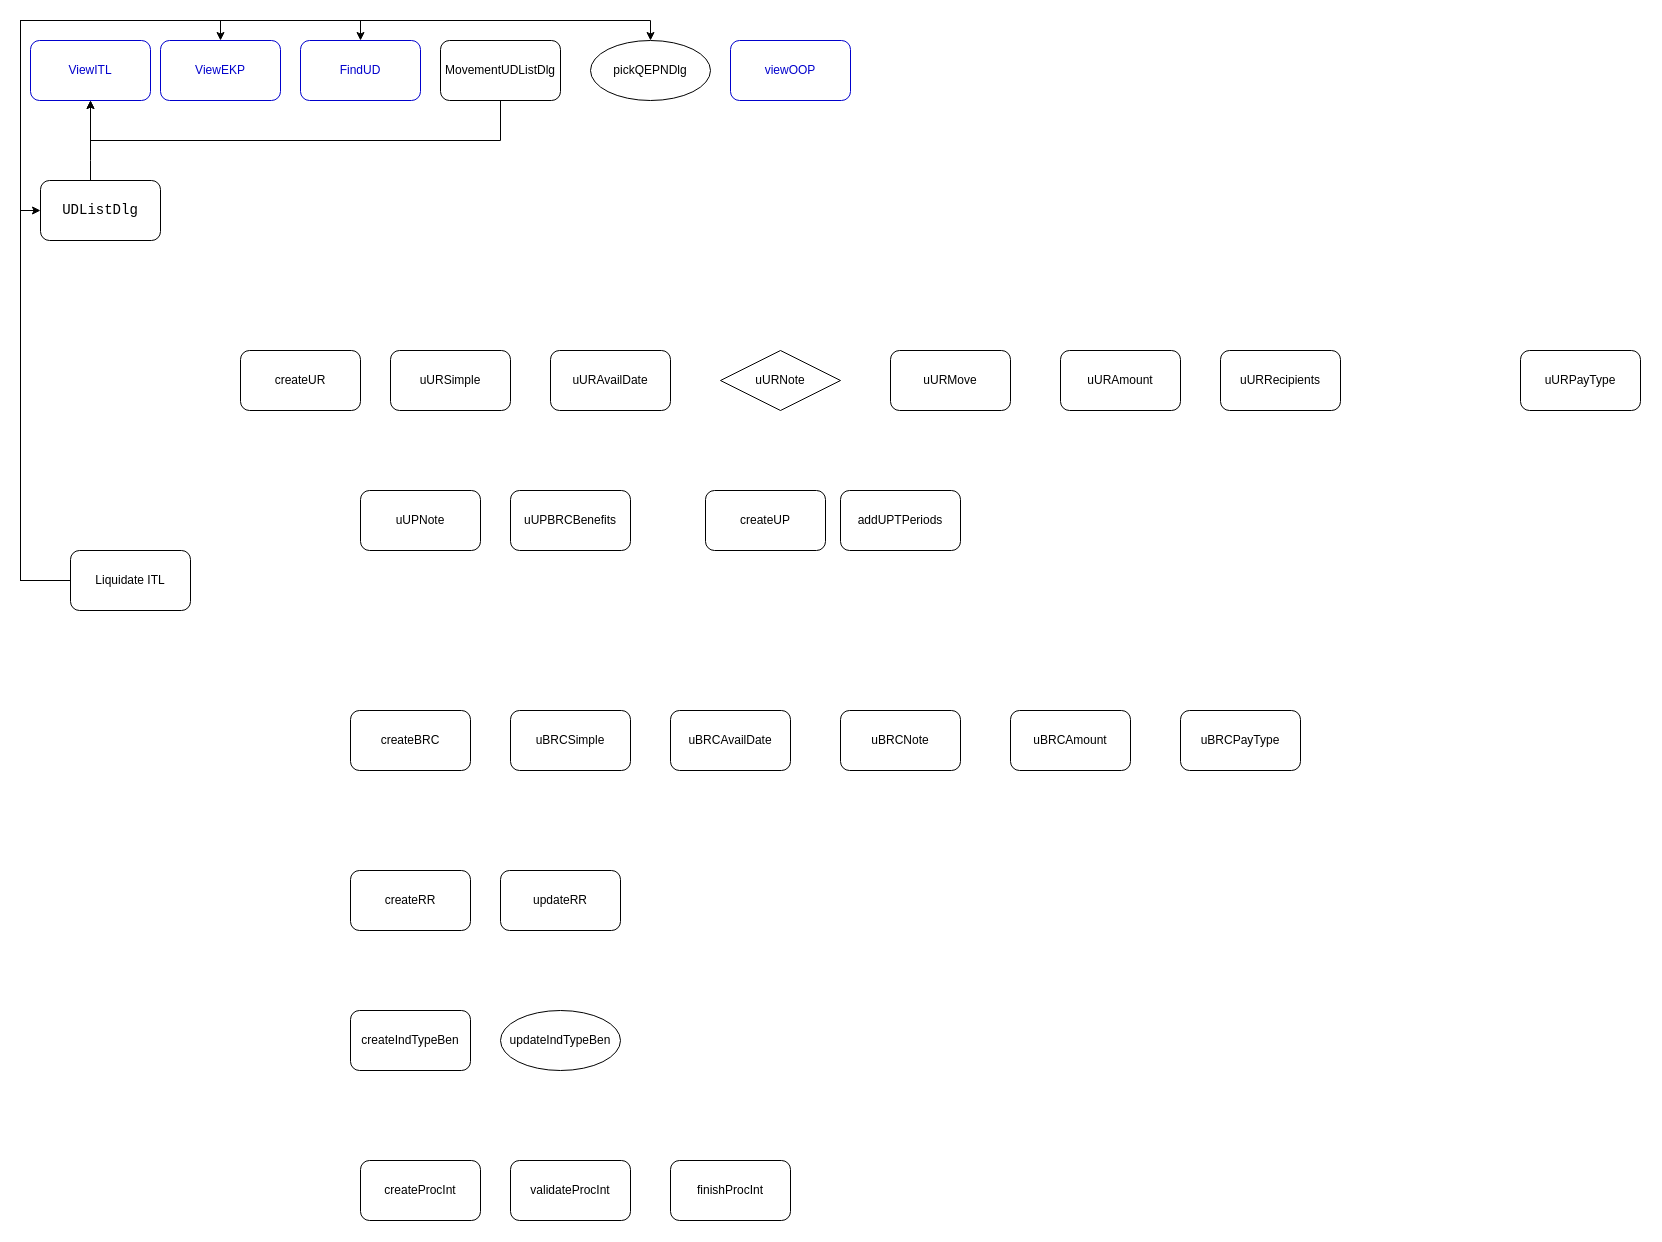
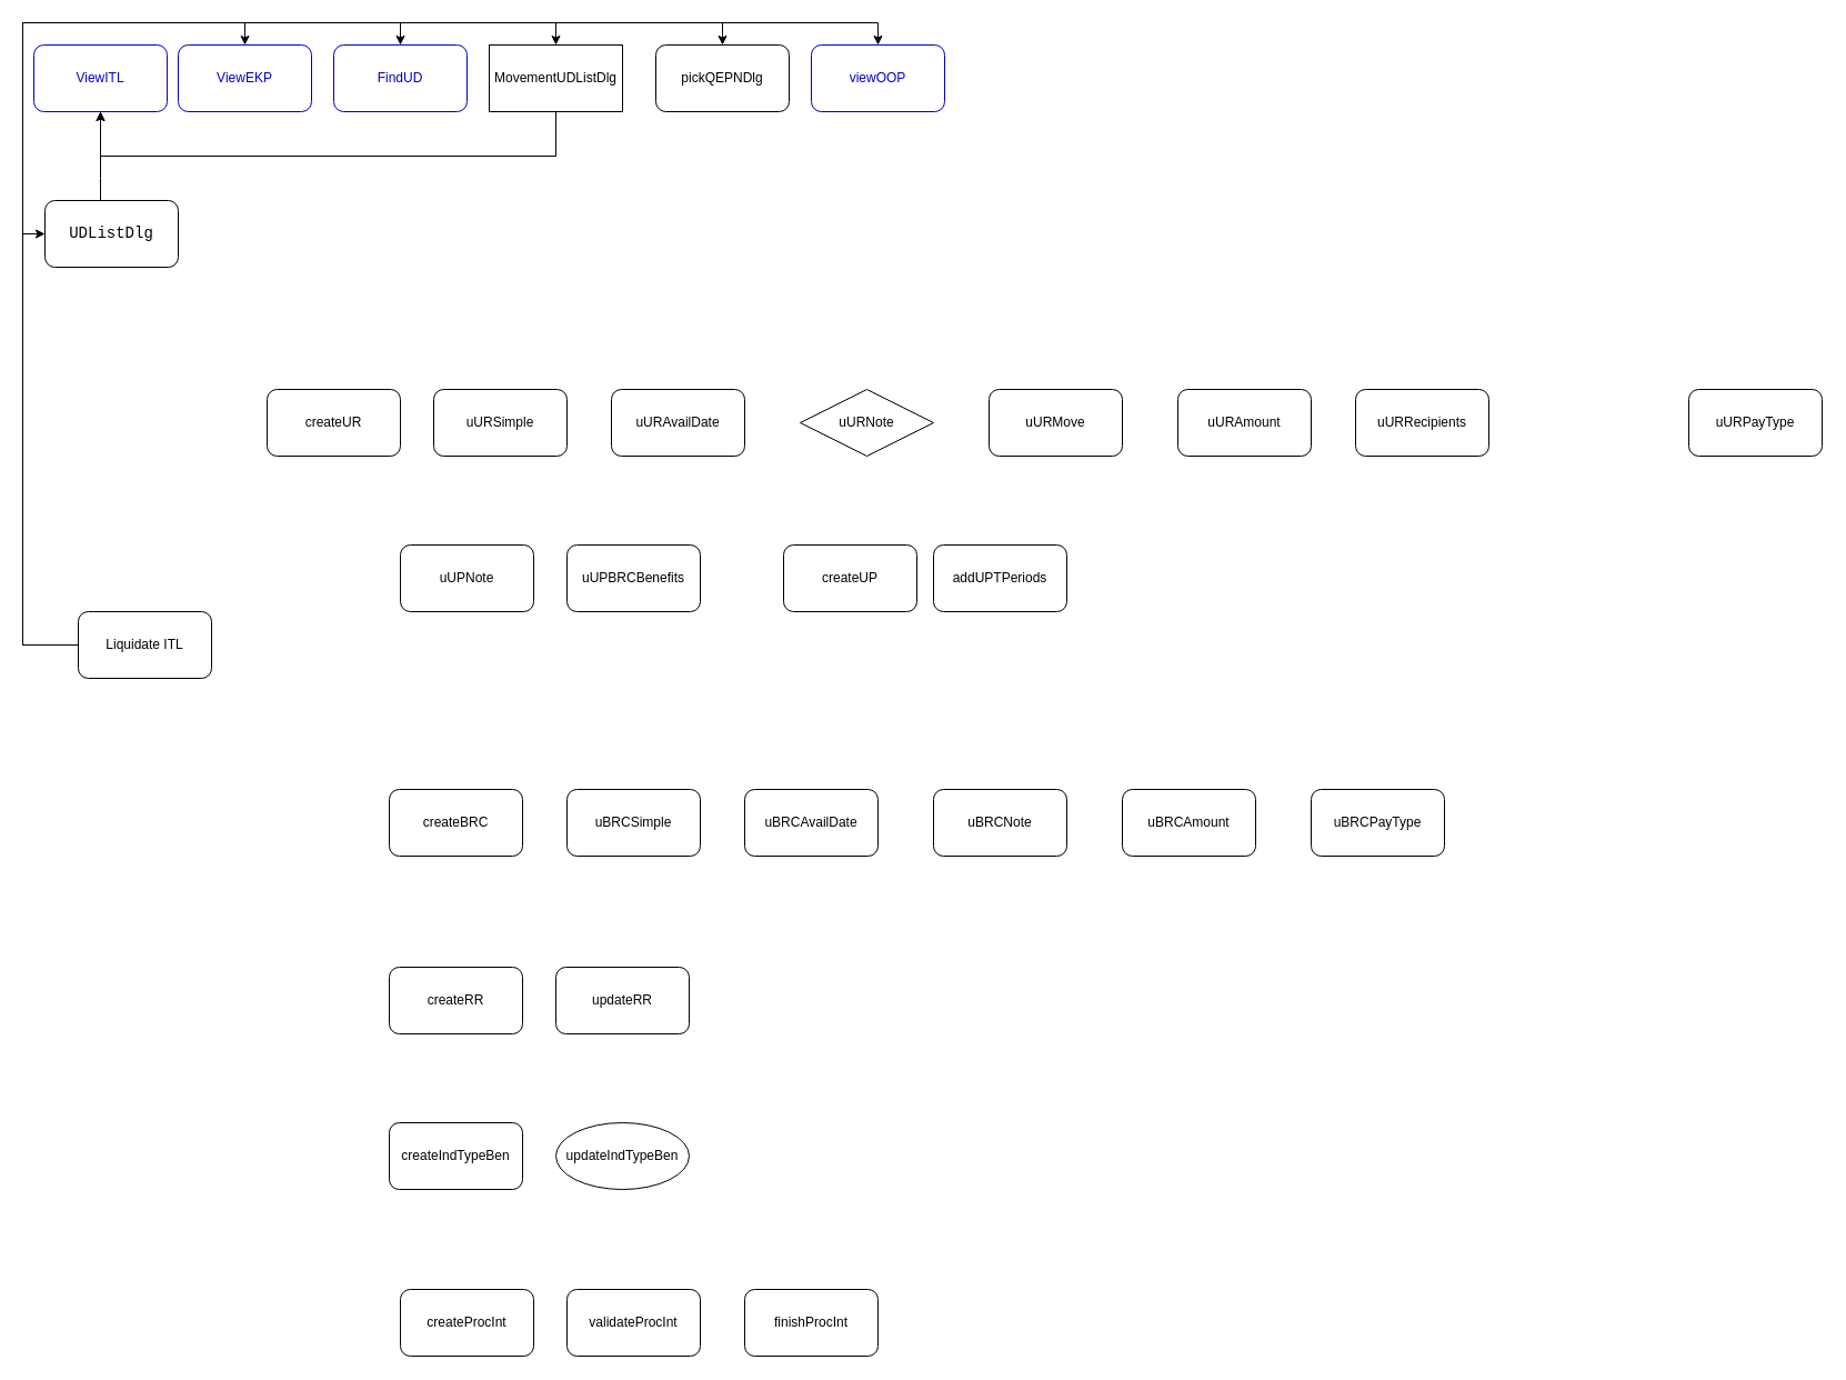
  <mxCell id="0" style=";html=1;" />
  <mxCell id="1" style=";html=1;" parent="0" />
  <mxCell id="2" style="edgeStyle=orthogonalEdgeStyle;rounded=0;orthogonalLoop=1;jettySize=auto;html=1;exitX=0;exitY=0.5;exitDx=0;exitDy=0;entryX=1;entryY=0.5;entryDx=0;entryDy=0;fontColor=#000000;" edge="1" parent="1" source="8" target="10"><mxGeometry relative="1" as="geometry"><Array as="points"><mxPoint x="20" y="580" /><mxPoint x="20" y="210" /></Array></mxGeometry></mxCell>
  <mxCell id="3" style="edgeStyle=orthogonalEdgeStyle;rounded=0;orthogonalLoop=1;jettySize=auto;html=1;entryX=0.5;entryY=0;entryDx=0;entryDy=0;fontColor=#000000;" edge="1" parent="1" source="8" target="14"><mxGeometry relative="1" as="geometry"><Array as="points"><mxPoint x="20" y="580" /><mxPoint x="20" y="20" /><mxPoint x="220" y="20" /></Array></mxGeometry></mxCell>
  <mxCell id="4" style="edgeStyle=orthogonalEdgeStyle;rounded=0;orthogonalLoop=1;jettySize=auto;html=1;entryX=0.5;entryY=0;entryDx=0;entryDy=0;fontColor=#000000;exitX=0;exitY=0.5;exitDx=0;exitDy=0;" edge="1" parent="1" source="8" target="11"><mxGeometry relative="1" as="geometry"><Array as="points"><mxPoint x="20" y="580" /><mxPoint x="20" y="20" /><mxPoint x="360" y="20" /></Array></mxGeometry></mxCell>
+ <mxCell id="5" style="edgeStyle=orthogonalEdgeStyle;rounded=0;orthogonalLoop=1;jettySize=auto;html=1;entryX=0.5;entryY=0;entryDx=0;entryDy=0;fontColor=#000000;" edge="1" parent="1" source="8" target="13"><mxGeometry relative="1" as="geometry"><Array as="points"><mxPoint x="20" y="580" /><mxPoint x="20" y="20" /><mxPoint x="500" y="20" /></Array></mxGeometry></mxCell>
  <mxCell id="6" style="edgeStyle=orthogonalEdgeStyle;rounded=0;orthogonalLoop=1;jettySize=auto;html=1;entryX=0.5;entryY=0;entryDx=0;entryDy=0;fontColor=#000000;" edge="1" parent="1" source="8" target="15"><mxGeometry relative="1" as="geometry"><Array as="points"><mxPoint x="20" y="580" /><mxPoint x="20" y="20" /><mxPoint x="650" y="20" /></Array></mxGeometry></mxCell>
+ <mxCell id="7" style="edgeStyle=orthogonalEdgeStyle;rounded=0;orthogonalLoop=1;jettySize=auto;html=1;entryX=0.5;entryY=0;entryDx=0;entryDy=0;fontColor=#0000CC;" edge="1" parent="1" source="8" target="16"><mxGeometry relative="1" as="geometry"><Array as="points"><mxPoint x="20" y="580" /><mxPoint x="20" y="20" /><mxPoint x="790" y="20" /></Array></mxGeometry></mxCell>
  <mxCell id="8" value="Liquidate ITL" style="rounded=1;whiteSpace=wrap;html=1;" vertex="1" parent="1"><mxGeometry x="70" y="550" width="120" height="60" as="geometry" /></mxCell>
  <mxCell id="9" style="edgeStyle=orthogonalEdgeStyle;rounded=0;orthogonalLoop=1;jettySize=auto;html=1;entryX=0.5;entryY=1;entryDx=0;entryDy=0;fontColor=#000000;" edge="1" parent="1" source="10" target="42"><mxGeometry relative="1" as="geometry"><Array as="points"><mxPoint x="90" y="160" /><mxPoint x="90" y="160" /></Array></mxGeometry></mxCell>
  <mxCell id="10" value="&lt;font face=&quot;Consolas, Courier New, monospace&quot;&gt;&lt;span style=&quot;font-size: 14px;&quot;&gt;UDListDlg&lt;/span&gt;&lt;/font&gt;" style="rounded=1;whiteSpace=wrap;html=1;direction=west;" vertex="1" parent="1"><mxGeometry x="40" y="180" width="120" height="60" as="geometry" /></mxCell>
  <mxCell id="11" value="FindUD" style="rounded=1;whiteSpace=wrap;html=1;fontColor=#0000CC;strokeColor=#0000CC;" vertex="1" parent="1"><mxGeometry x="300" y="40" width="120" height="60" as="geometry" /></mxCell>
  <mxCell id="12" style="edgeStyle=orthogonalEdgeStyle;rounded=0;orthogonalLoop=1;jettySize=auto;html=1;fontColor=#000000;" edge="1" parent="1" source="13"><mxGeometry relative="1" as="geometry"><mxPoint x="90" y="100" as="targetPoint" /><Array as="points"><mxPoint x="500" y="140" /><mxPoint x="90" y="140" /></Array></mxGeometry></mxCell>
- <mxCell id="13" value="MovementUDListDlg" style="rounded=1;whiteSpace=wrap;html=1;fontColor=#000000;" vertex="1" parent="1"><mxGeometry x="440" y="40" width="120" height="60" as="geometry" /></mxCell>
+ <mxCell id="13" value="MovementUDListDlg" style="whiteSpace=wrap;html=1;fontColor=#000000;rounded=0;" vertex="1" parent="1"><mxGeometry x="440" y="40" width="120" height="60" as="geometry" /></mxCell>
  <mxCell id="14" value="ViewEKP" style="rounded=1;whiteSpace=wrap;html=1;fontColor=#0000CC;strokeColor=#0000CC;" vertex="1" parent="1"><mxGeometry x="160" y="40" width="120" height="60" as="geometry" /></mxCell>
- <mxCell id="15" value="pickQEPNDlg" style="ellipse;whiteSpace=wrap;html=1;fontColor=#000000;" vertex="1" parent="1"><mxGeometry x="590" y="40" width="120" height="60" as="geometry" /></mxCell>
+ <mxCell id="15" value="pickQEPNDlg" style="rounded=1;whiteSpace=wrap;html=1;fontColor=#000000;" vertex="1" parent="1"><mxGeometry x="590" y="40" width="120" height="60" as="geometry" /></mxCell>
  <mxCell id="16" value="viewOOP" style="rounded=1;whiteSpace=wrap;html=1;fontColor=#0000CC;strokeColor=#0000CC;" vertex="1" parent="1"><mxGeometry x="730" y="40" width="120" height="60" as="geometry" /></mxCell>
  <mxCell id="17" value="createUR" style="rounded=1;whiteSpace=wrap;html=1;fontColor=#000000;" vertex="1" parent="1"><mxGeometry x="240" y="350" width="120" height="60" as="geometry" /></mxCell>
  <mxCell id="18" value="createBRC" style="rounded=1;whiteSpace=wrap;html=1;fontColor=#000000;" vertex="1" parent="1"><mxGeometry x="350" y="710" width="120" height="60" as="geometry" /></mxCell>
  <mxCell id="19" value="createRR" style="rounded=1;whiteSpace=wrap;html=1;fontColor=#000000;" vertex="1" parent="1"><mxGeometry x="350" y="870" width="120" height="60" as="geometry" /></mxCell>
  <mxCell id="20" value="updateRR" style="rounded=1;whiteSpace=wrap;html=1;fontColor=#000000;" vertex="1" parent="1"><mxGeometry x="500" y="870" width="120" height="60" as="geometry" /></mxCell>
  <mxCell id="21" value="createIndTypeBen" style="rounded=1;whiteSpace=wrap;html=1;fontColor=#000000;" vertex="1" parent="1"><mxGeometry x="350" y="1010" width="120" height="60" as="geometry" /></mxCell>
  <mxCell id="22" value="updateIndTypeBen" style="ellipse;whiteSpace=wrap;html=1;fontColor=#000000;" vertex="1" parent="1"><mxGeometry x="500" y="1010" width="120" height="60" as="geometry" /></mxCell>
  <mxCell id="23" value="uURSimple" style="rounded=1;whiteSpace=wrap;html=1;fontColor=#000000;" vertex="1" parent="1"><mxGeometry x="390" y="350" width="120" height="60" as="geometry" /></mxCell>
  <mxCell id="24" value="uURAvailDate" style="rounded=1;whiteSpace=wrap;html=1;fontColor=#000000;" vertex="1" parent="1"><mxGeometry x="550" y="350" width="120" height="60" as="geometry" /></mxCell>
  <mxCell id="25" value="uURNote" style="rhombus;whiteSpace=wrap;html=1;fontColor=#000000;" vertex="1" parent="1"><mxGeometry x="720" y="350" width="120" height="60" as="geometry" /></mxCell>
  <mxCell id="26" value="uURMove" style="rounded=1;whiteSpace=wrap;html=1;fontColor=#000000;" vertex="1" parent="1"><mxGeometry x="890" y="350" width="120" height="60" as="geometry" /></mxCell>
  <mxCell id="27" value="uURAmount" style="rounded=1;whiteSpace=wrap;html=1;fontColor=#000000;" vertex="1" parent="1"><mxGeometry x="1060" y="350" width="120" height="60" as="geometry" /></mxCell>
  <mxCell id="28" value="uURRecipients" style="rounded=1;whiteSpace=wrap;html=1;fontColor=#000000;" vertex="1" parent="1"><mxGeometry x="1220" y="350" width="120" height="60" as="geometry" /></mxCell>
  <mxCell id="29" value="uURPayType" style="rounded=1;whiteSpace=wrap;html=1;fontColor=#000000;" vertex="1" parent="1"><mxGeometry x="1520" y="350" width="120" height="60" as="geometry" /></mxCell>
  <mxCell id="30" value="uUPNote" style="rounded=1;whiteSpace=wrap;html=1;fontColor=#000000;" vertex="1" parent="1"><mxGeometry x="360" y="490" width="120" height="60" as="geometry" /></mxCell>
  <mxCell id="31" value="uUPBRCBenefits" style="rounded=1;whiteSpace=wrap;html=1;fontColor=#000000;" vertex="1" parent="1"><mxGeometry x="510" y="490" width="120" height="60" as="geometry" /></mxCell>
  <mxCell id="32" value="createUP" style="rounded=1;whiteSpace=wrap;html=1;fontColor=#000000;" vertex="1" parent="1"><mxGeometry x="705" y="490" width="120" height="60" as="geometry" /></mxCell>
  <mxCell id="33" value="addUPTPeriods" style="rounded=1;whiteSpace=wrap;html=1;fontColor=#000000;" vertex="1" parent="1"><mxGeometry x="840" y="490" width="120" height="60" as="geometry" /></mxCell>
  <mxCell id="34" value="uBRCSimple" style="rounded=1;whiteSpace=wrap;html=1;fontColor=#000000;" vertex="1" parent="1"><mxGeometry x="510" y="710" width="120" height="60" as="geometry" /></mxCell>
  <mxCell id="35" value="uBRCAvailDate" style="rounded=1;whiteSpace=wrap;html=1;fontColor=#000000;" vertex="1" parent="1"><mxGeometry x="670" y="710" width="120" height="60" as="geometry" /></mxCell>
  <mxCell id="36" value="uBRCNote" style="rounded=1;whiteSpace=wrap;html=1;fontColor=#000000;" vertex="1" parent="1"><mxGeometry x="840" y="710" width="120" height="60" as="geometry" /></mxCell>
  <mxCell id="37" value="uBRCAmount" style="rounded=1;whiteSpace=wrap;html=1;fontColor=#000000;" vertex="1" parent="1"><mxGeometry x="1010" y="710" width="120" height="60" as="geometry" /></mxCell>
  <mxCell id="38" value="uBRCPayType" style="rounded=1;whiteSpace=wrap;html=1;fontColor=#000000;" vertex="1" parent="1"><mxGeometry x="1180" y="710" width="120" height="60" as="geometry" /></mxCell>
  <mxCell id="39" value="createProcInt" style="rounded=1;whiteSpace=wrap;html=1;fontColor=#000000;" vertex="1" parent="1"><mxGeometry x="360" y="1160" width="120" height="60" as="geometry" /></mxCell>
  <mxCell id="40" value="validateProcInt" style="rounded=1;whiteSpace=wrap;html=1;fontColor=#000000;" vertex="1" parent="1"><mxGeometry x="510" y="1160" width="120" height="60" as="geometry" /></mxCell>
  <mxCell id="41" value="finishProcInt" style="rounded=1;whiteSpace=wrap;html=1;fontColor=#000000;" vertex="1" parent="1"><mxGeometry x="670" y="1160" width="120" height="60" as="geometry" /></mxCell>
  <mxCell id="42" value="ViewITL" style="rounded=1;whiteSpace=wrap;html=1;fontColor=#0000CC;strokeColor=#0000CC;" vertex="1" parent="1"><mxGeometry x="30" y="40" width="120" height="60" as="geometry" /></mxCell>
